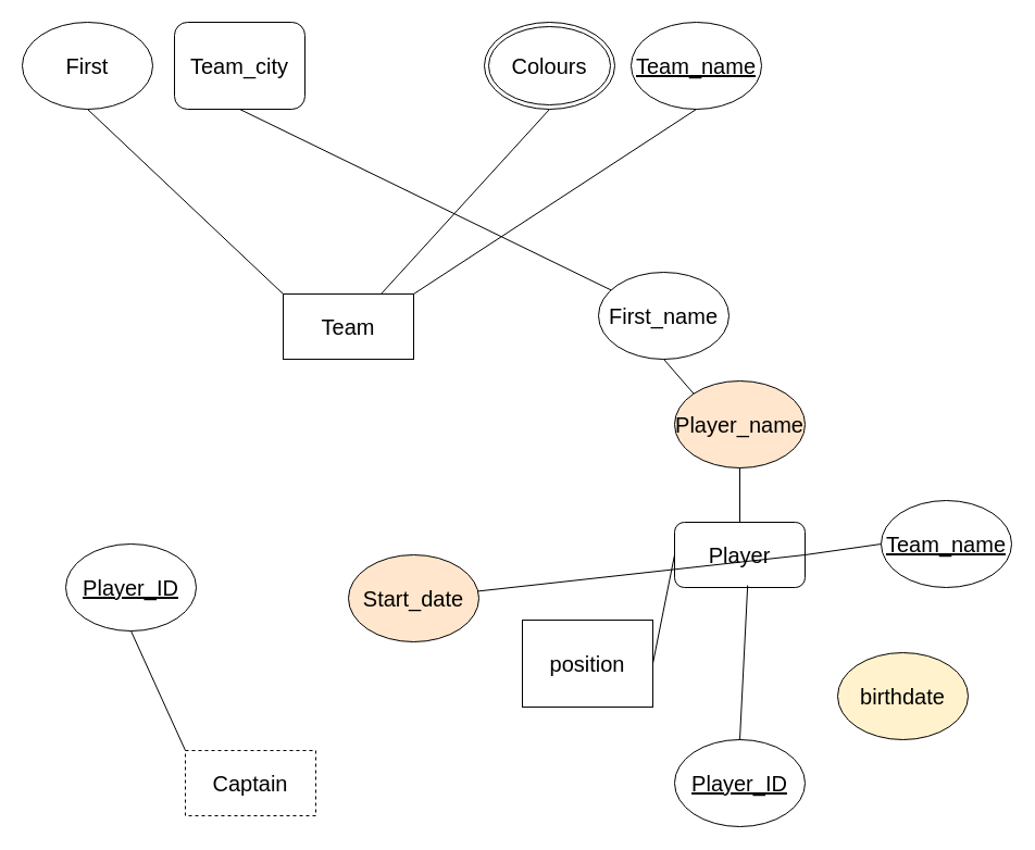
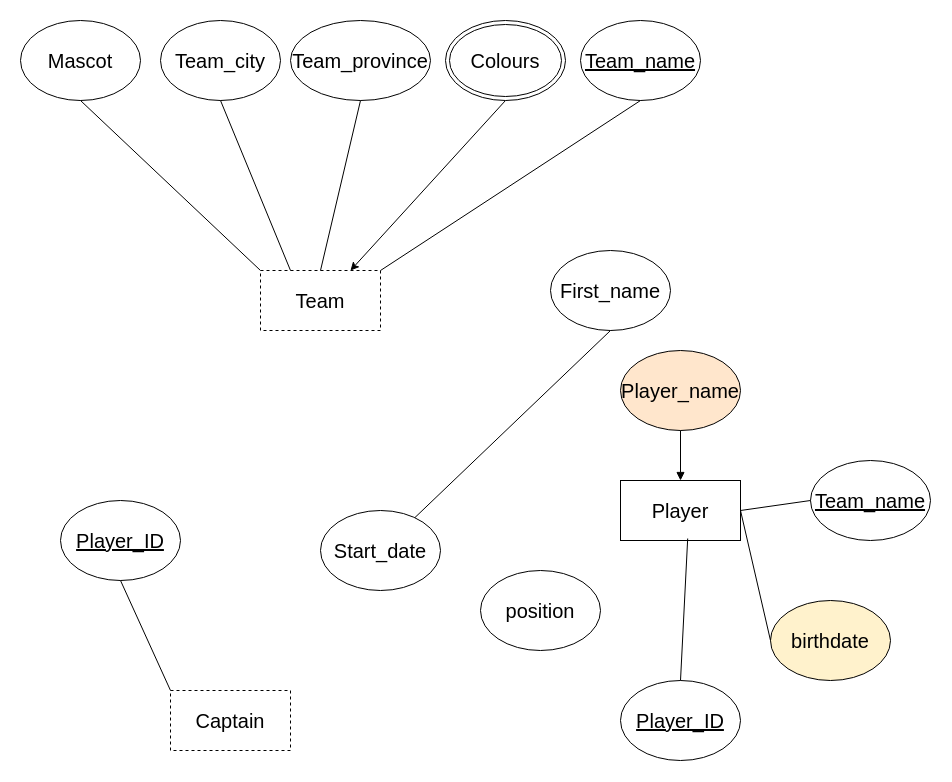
  <mxCell id="0" />
  <mxCell id="1" parent="0" />
- <mxCell id="2" value="&lt;font style=&quot;font-size: 20px;&quot;&gt;Team&lt;/font&gt;" style="rounded=0;whiteSpace=wrap;html=1;" vertex="1" parent="1"><mxGeometry x="260" y="270" width="120" height="60" as="geometry" /></mxCell>
- <mxCell id="3" value="&lt;font style=&quot;font-size: 20px;&quot;&gt;First&lt;/font&gt;" style="ellipse;whiteSpace=wrap;html=1;" vertex="1" parent="1"><mxGeometry y="20" width="120" height="80" as="geometry" x="20" /></mxCell>
+ <mxCell id="2" value="&lt;font style=&quot;font-size: 20px;&quot;&gt;Team&lt;/font&gt;" style="rounded=0;whiteSpace=wrap;html=1;dashed=1;" vertex="1" parent="1"><mxGeometry x="260" y="270" width="120" height="60" as="geometry" /></mxCell>
+ <mxCell id="3" value="&lt;font style=&quot;font-size: 20px;&quot;&gt;Mascot&lt;/font&gt;" style="ellipse;whiteSpace=wrap;html=1;" vertex="1" parent="1"><mxGeometry y="20" width="120" height="80" as="geometry" x="20" /></mxCell>
  <mxCell id="4" value="&lt;span style=&quot;font-size: 20px;&quot;&gt;&lt;u&gt;Team_name&lt;/u&gt;&lt;/span&gt;" style="ellipse;whiteSpace=wrap;html=1;" vertex="1" parent="1"><mxGeometry x="580" y="20" width="120" height="80" as="geometry" /></mxCell>
- <mxCell id="5" value="&lt;font style=&quot;font-size: 20px;&quot;&gt;Team_city&lt;/font&gt;" style="whiteSpace=wrap;html=1;rounded=1;" vertex="1" parent="1"><mxGeometry x="160" y="20" width="120" height="80" as="geometry" /></mxCell>
+ <mxCell id="5" value="&lt;font style=&quot;font-size: 20px;&quot;&gt;Team_city&lt;/font&gt;" style="ellipse;whiteSpace=wrap;html=1;" vertex="1" parent="1"><mxGeometry x="160" y="20" width="120" height="80" as="geometry" /></mxCell>
  <mxCell id="6" value="" style="endArrow=none;html=1;rounded=0;entryX=0;entryY=0;entryDx=0;entryDy=0;exitX=0.5;exitY=1;exitDx=0;exitDy=0;" edge="1" parent="1" source="3" target="2"><mxGeometry width="50" height="50" relative="1" as="geometry"><mxPoint x="420" y="240" as="sourcePoint" /><mxPoint x="470" y="190" as="targetPoint" /></mxGeometry></mxCell>
- <mxCell id="7" value="" style="endArrow=none;html=1;rounded=0;exitX=0.5;exitY=1;exitDx=0;exitDy=0;" edge="1" parent="1" source="5" target="17"><mxGeometry width="50" height="50" relative="1" as="geometry"><mxPoint x="420" y="240" as="sourcePoint" /><mxPoint x="470" y="190" as="targetPoint" /></mxGeometry></mxCell>
+ <mxCell id="7" value="" style="endArrow=none;html=1;rounded=0;entryX=0.25;entryY=0;entryDx=0;entryDy=0;exitX=0.5;exitY=1;exitDx=0;exitDy=0;" edge="1" parent="1" source="5" target="2"><mxGeometry width="50" height="50" relative="1" as="geometry"><mxPoint x="420" y="240" as="sourcePoint" /><mxPoint x="470" y="190" as="targetPoint" /></mxGeometry></mxCell>
  <mxCell id="8" value="" style="endArrow=none;html=1;rounded=0;exitX=1;exitY=0;exitDx=0;exitDy=0;entryX=0.5;entryY=1;entryDx=0;entryDy=0;" edge="1" parent="1" source="2" target="4"><mxGeometry width="50" height="50" relative="1" as="geometry"><mxPoint x="420" y="240" as="sourcePoint" /><mxPoint x="470" y="190" as="targetPoint" /></mxGeometry></mxCell>
- <mxCell id="9" value="" style="endArrow=none;html=1;rounded=0;entryX=0.75;entryY=0;entryDx=0;entryDy=0;exitX=0.5;exitY=1;exitDx=0;exitDy=0;" edge="1" parent="1" source="12" target="2"><mxGeometry width="50" height="50" relative="1" as="geometry"><mxPoint x="490" y="130" as="sourcePoint" /><mxPoint x="470" y="190" as="targetPoint" /></mxGeometry></mxCell>
+ <mxCell id="9" value="" style="endArrow=classic;html=1;rounded=0;entryX=0.75;entryY=0;entryDx=0;entryDy=0;exitX=0.5;exitY=1;exitDx=0;exitDy=0;" edge="1" parent="1" source="12" target="2"><mxGeometry width="50" height="50" relative="1" as="geometry"><mxPoint x="490" y="130" as="sourcePoint" /><mxPoint x="470" y="190" as="targetPoint" /></mxGeometry></mxCell>
+ <mxCell id="10" value="&lt;font style=&quot;font-size: 20px;&quot;&gt;Team_province&lt;/font&gt;" style="ellipse;whiteSpace=wrap;html=1;" vertex="1" parent="1"><mxGeometry x="290" y="20" width="140" height="80" as="geometry" /></mxCell>
+ <mxCell id="11" value="" style="endArrow=none;html=1;rounded=0;entryX=0.5;entryY=1;entryDx=0;entryDy=0;exitX=0.5;exitY=0;exitDx=0;exitDy=0;" edge="1" parent="1" source="2" target="10"><mxGeometry width="50" height="50" relative="1" as="geometry"><mxPoint x="420" y="240" as="sourcePoint" /><mxPoint x="470" y="190" as="targetPoint" /></mxGeometry></mxCell>
  <mxCell id="12" value="&lt;font style=&quot;font-size: 20px;&quot;&gt;Colours&lt;/font&gt;" style="ellipse;shape=doubleEllipse;whiteSpace=wrap;html=1;" vertex="1" parent="1"><mxGeometry x="445" y="20" width="120" height="80" as="geometry" /></mxCell>
- <mxCell id="13" value="&lt;font style=&quot;font-size: 20px;&quot;&gt;Player&lt;/font&gt;" style="whiteSpace=wrap;html=1;rounded=1;" vertex="1" parent="1"><mxGeometry x="620" y="480" width="120" height="60" as="geometry" /></mxCell>
+ <mxCell id="13" value="&lt;font style=&quot;font-size: 20px;&quot;&gt;Player&lt;/font&gt;" style="rounded=0;whiteSpace=wrap;html=1;" vertex="1" parent="1"><mxGeometry x="620" y="480" width="120" height="60" as="geometry" /></mxCell>
  <mxCell id="14" value="&lt;font style=&quot;font-size: 20px;&quot;&gt;&lt;u&gt;Team_name&lt;/u&gt;&lt;/font&gt;" style="ellipse;whiteSpace=wrap;html=1;" vertex="1" parent="1"><mxGeometry x="810" y="460" width="120" height="80" as="geometry" /></mxCell>
  <mxCell id="15" value="&lt;font style=&quot;font-size: 20px;&quot;&gt;&lt;u&gt;Player_ID&lt;/u&gt;&lt;/font&gt;" style="ellipse;whiteSpace=wrap;html=1;" vertex="1" parent="1"><mxGeometry x="620" y="680" width="120" height="80" as="geometry" /></mxCell>
  <mxCell id="16" value="&lt;span style=&quot;font-size: 20px;&quot;&gt;Player_name&lt;/span&gt;" style="ellipse;whiteSpace=wrap;html=1;fillColor=#ffe6cc;" vertex="1" parent="1"><mxGeometry x="620" y="350" width="120" height="80" as="geometry" /></mxCell>
  <mxCell id="17" value="&lt;span style=&quot;font-size: 20px;&quot;&gt;First_name&lt;/span&gt;" style="ellipse;whiteSpace=wrap;html=1;" vertex="1" parent="1"><mxGeometry x="550" y="250" width="120" height="80" as="geometry" /></mxCell>
- <mxCell id="18" value="" style="endArrow=none;html=1;rounded=0;entryX=0;entryY=0;entryDx=0;entryDy=0;exitX=0.5;exitY=1;exitDx=0;exitDy=0;" edge="1" parent="1" source="17" target="16"><mxGeometry width="50" height="50" relative="1" as="geometry"><mxPoint x="370" y="390" as="sourcePoint" /><mxPoint x="420" y="340" as="targetPoint" /></mxGeometry></mxCell>
- <mxCell id="19" value="&lt;font style=&quot;font-size: 20px;&quot;&gt;position&lt;/font&gt;" style="whiteSpace=wrap;html=1;rounded=0;" vertex="1" parent="1"><mxGeometry x="480" y="570" width="120" height="80" as="geometry" /></mxCell>
+ <mxCell id="18" value="" style="endArrow=none;html=1;rounded=0;exitX=0.5;exitY=1;exitDx=0;exitDy=0;" edge="1" parent="1" source="17" target="28"><mxGeometry width="50" height="50" relative="1" as="geometry"><mxPoint x="370" y="390" as="sourcePoint" /><mxPoint x="420" y="340" as="targetPoint" /></mxGeometry></mxCell>
+ <mxCell id="19" value="&lt;font style=&quot;font-size: 20px;&quot;&gt;position&lt;/font&gt;" style="ellipse;whiteSpace=wrap;html=1;" vertex="1" parent="1"><mxGeometry x="480" y="570" width="120" height="80" as="geometry" /></mxCell>
  <mxCell id="20" value="&lt;font style=&quot;font-size: 20px;&quot;&gt;birthdate&lt;/font&gt;" style="ellipse;whiteSpace=wrap;html=1;fillColor=#fff2cc;" vertex="1" parent="1"><mxGeometry x="770" y="600" width="120" height="80" as="geometry" /></mxCell>
- <mxCell id="21" value="" style="endArrow=none;html=1;rounded=0;exitX=0.5;exitY=1;exitDx=0;exitDy=0;entryX=0.5;entryY=0;entryDx=0;entryDy=0;" edge="1" parent="1" source="16" target="13"><mxGeometry width="50" height="50" relative="1" as="geometry"><mxPoint x="720" y="570" as="sourcePoint" /><mxPoint x="770" y="520" as="targetPoint" /></mxGeometry></mxCell>
+ <mxCell id="21" value="" style="endArrow=block;html=1;rounded=0;exitX=0.5;exitY=1;exitDx=0;exitDy=0;entryX=0.5;entryY=0;entryDx=0;entryDy=0;" edge="1" parent="1" source="16" target="13"><mxGeometry width="50" height="50" relative="1" as="geometry"><mxPoint x="720" y="570" as="sourcePoint" /><mxPoint x="770" y="520" as="targetPoint" /></mxGeometry></mxCell>
  <mxCell id="22" value="" style="endArrow=none;html=1;rounded=0;entryX=0;entryY=0.5;entryDx=0;entryDy=0;exitX=1;exitY=0.5;exitDx=0;exitDy=0;" edge="1" parent="1" source="13" target="14"><mxGeometry width="50" height="50" relative="1" as="geometry"><mxPoint x="720" y="570" as="sourcePoint" /><mxPoint x="770" y="520" as="targetPoint" /></mxGeometry></mxCell>
- <mxCell id="23" value="" style="endArrow=none;html=1;rounded=0;exitX=1;exitY=0.5;exitDx=0;exitDy=0;" edge="1" parent="1" source="13" target="28"><mxGeometry width="50" height="50" relative="1" as="geometry"><mxPoint x="720" y="570" as="sourcePoint" /><mxPoint x="770" y="520" as="targetPoint" /></mxGeometry></mxCell>
+ <mxCell id="23" value="" style="endArrow=none;html=1;rounded=0;entryX=0;entryY=0.5;entryDx=0;entryDy=0;exitX=1;exitY=0.5;exitDx=0;exitDy=0;" edge="1" parent="1" source="13" target="20"><mxGeometry width="50" height="50" relative="1" as="geometry"><mxPoint x="720" y="570" as="sourcePoint" /><mxPoint x="770" y="520" as="targetPoint" /></mxGeometry></mxCell>
  <mxCell id="24" value="" style="endArrow=none;html=1;rounded=0;exitX=0.5;exitY=0;exitDx=0;exitDy=0;entryX=0.56;entryY=0.967;entryDx=0;entryDy=0;entryPerimeter=0;" edge="1" parent="1" source="15" target="13"><mxGeometry width="50" height="50" relative="1" as="geometry"><mxPoint x="720" y="570" as="sourcePoint" /><mxPoint x="770" y="520" as="targetPoint" /></mxGeometry></mxCell>
- <mxCell id="25" value="" style="endArrow=none;html=1;rounded=0;exitX=1;exitY=0.5;exitDx=0;exitDy=0;entryX=0;entryY=0.5;entryDx=0;entryDy=0;" edge="1" parent="1" source="19" target="13"><mxGeometry width="50" height="50" relative="1" as="geometry"><mxPoint x="720" y="570" as="sourcePoint" /><mxPoint x="770" y="520" as="targetPoint" /></mxGeometry></mxCell>
  <mxCell id="26" value="&lt;font style=&quot;font-size: 20px;&quot;&gt;Captain&lt;/font&gt;" style="rounded=0;whiteSpace=wrap;html=1;dashed=1;" vertex="1" parent="1"><mxGeometry x="170" y="690" width="120" height="60" as="geometry" /></mxCell>
  <mxCell id="27" value="&lt;font style=&quot;font-size: 20px;&quot;&gt;&lt;u&gt;Player_ID&lt;/u&gt;&lt;/font&gt;" style="ellipse;whiteSpace=wrap;html=1;" vertex="1" parent="1"><mxGeometry x="60" y="500" width="120" height="80" as="geometry" /></mxCell>
- <mxCell id="28" value="&lt;font style=&quot;font-size: 20px;&quot;&gt;Start_date&lt;/font&gt;" style="ellipse;whiteSpace=wrap;html=1;fillColor=#ffe6cc;" vertex="1" parent="1"><mxGeometry x="320" y="510" width="120" height="80" as="geometry" /></mxCell>
+ <mxCell id="28" value="&lt;font style=&quot;font-size: 20px;&quot;&gt;Start_date&lt;/font&gt;" style="ellipse;whiteSpace=wrap;html=1;" vertex="1" parent="1"><mxGeometry x="320" y="510" width="120" height="80" as="geometry" /></mxCell>
  <mxCell id="29" value="" style="endArrow=none;html=1;rounded=0;entryX=0.5;entryY=1;entryDx=0;entryDy=0;exitX=0;exitY=0;exitDx=0;exitDy=0;" edge="1" parent="1" source="26" target="27"><mxGeometry width="50" height="50" relative="1" as="geometry"><mxPoint x="450" y="520" as="sourcePoint" /><mxPoint x="500" y="470" as="targetPoint" /></mxGeometry></mxCell>
